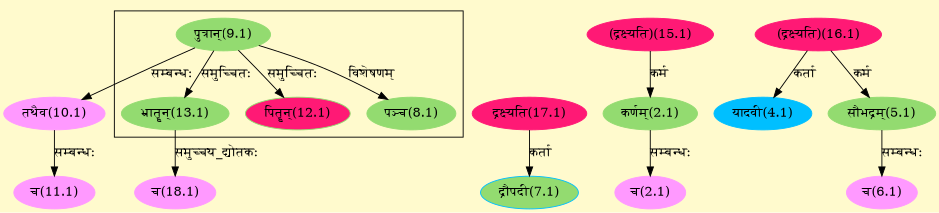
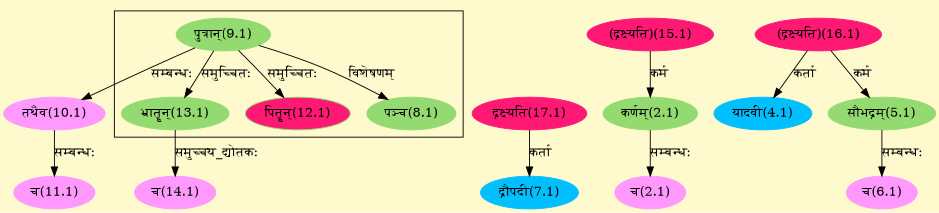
  digraph {
    bgcolor=lemonchiffon1
    compound=true
    rankdir=BT
    node [color="#93DB70" style=filled]
    edge [dir=back]
    n1 [label="पञ्च(8.1)"]
    n2 [label="पुत्रान्(9.1)"]
    n3 [fillcolor="#FF1975" label="पितॄन्(12.1)"]
    n4 [label="भ्रातॄन्(13.1)"]
    n5 [color="#FF1975" label="द्रक्ष्यति(17.1)"]
    n6 [color="#FF1975" label="(द्रक्ष्यति)(15.1)"]
    n7 [label="कर्णम्(2.1)"]
    n8 [color="#FF99FF" label="च(2.1)"]
    n9 [color="#00BFFF" label="यादवी(4.1)"]
    n10 [color="#FF1975" label="(द्रक्ष्यति)(16.1)"]
    n11 [label="सौभद्रम्(5.1)"]
    n12 [color="#FF99FF" label="च(6.1)"]
-   n13 [color="#00BFFF" label="द्रौपदी(7.1)" fillcolor="#93DB70"]
+   n13 [color="#00BFFF" label="द्रौपदी(7.1)"]
    n14 [color="#FF99FF" label="तथैव(10.1)"]
    n15 [color="#FF99FF" label="च(11.1)"]
-   n16 [color="#FF99FF" label="च(18.1)"]
+   n16 [color="#FF99FF" label="च(14.1)"]
    subgraph cluster_1 {
      n1
      n2
      n3
      n4
    }
    n1 -> n2 [label="विशेषणम्"]
    n3 -> n2 [label="समुच्चितः"]
    n4 -> n2 [label="समुच्चितः"]
    n7 -> n6 [label="कर्म"]
    n8 -> n7 [label="सम्बन्धः"]
    n9 -> n10 [label="कर्ता"]
    n11 -> n10 [label="कर्म"]
    n12 -> n11 [label="सम्बन्धः"]
    n13 -> n5 [label="कर्ता"]
    n14 -> n2 [label="सम्बन्धः"]
    n15 -> n14 [label="सम्बन्धः"]
    n16 -> n4 [label="समुच्चय_द्योतकः"]
  }
